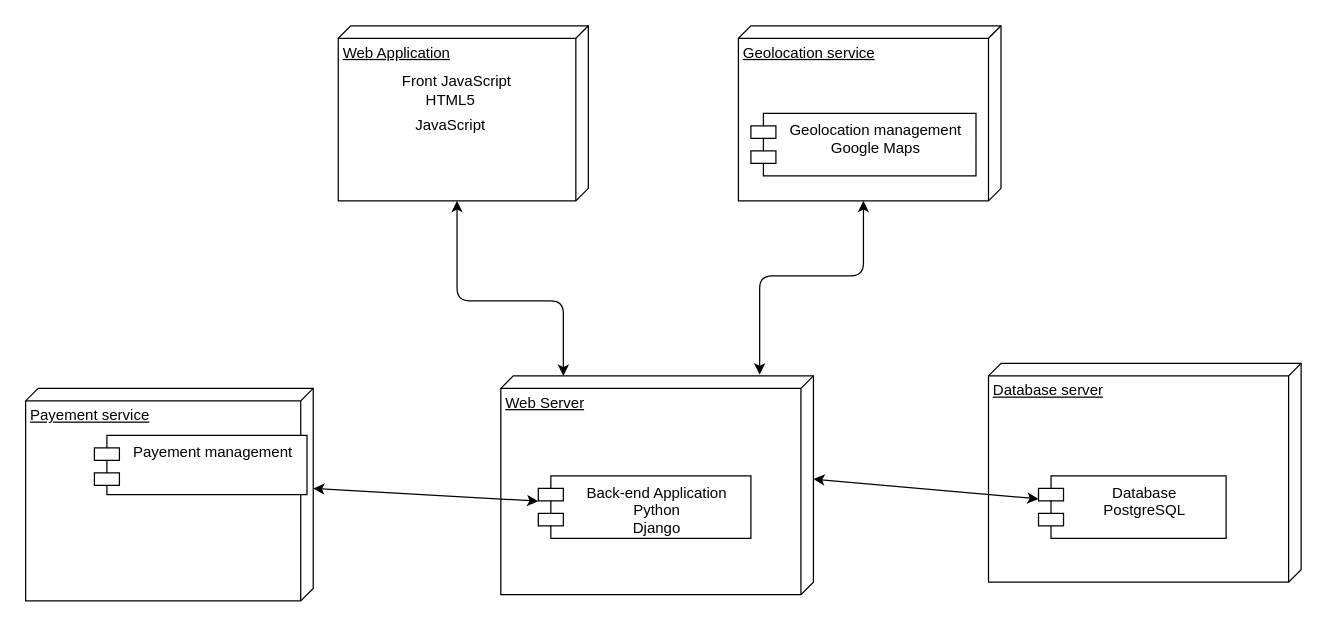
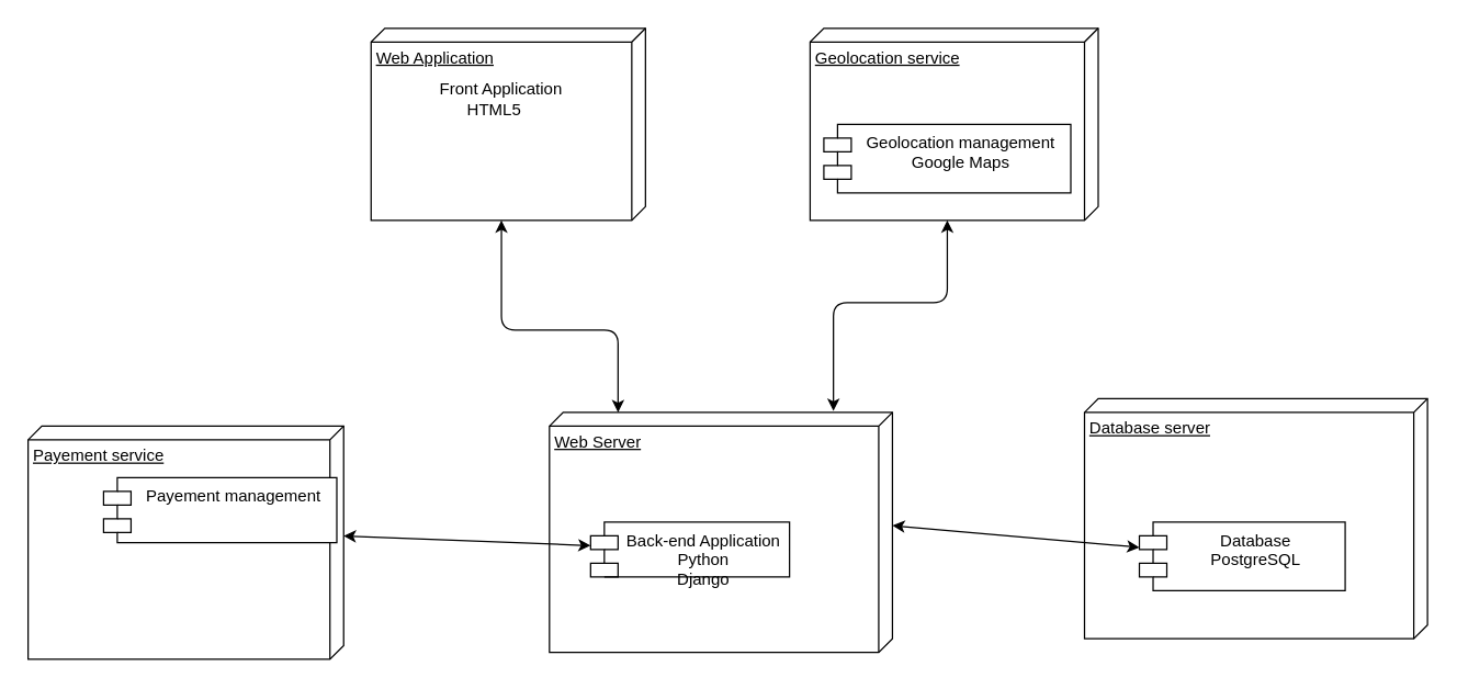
  <mxCell id="0" />
  <mxCell id="1" parent="0" />
  <mxCell id="2" value="Web Server" style="verticalAlign=top;align=left;spacingTop=8;spacingLeft=2;spacingRight=12;shape=cube;size=10;direction=south;fontStyle=4;html=1;" vertex="1" parent="1"><mxGeometry x="400" y="300" width="250" height="175" as="geometry" /></mxCell>
  <mxCell id="3" value="Database server " style="verticalAlign=top;align=left;spacingTop=8;spacingLeft=2;spacingRight=12;shape=cube;size=10;direction=south;fontStyle=4;html=1;" vertex="1" parent="1"><mxGeometry x="790" y="290" width="250" height="175" as="geometry" /></mxCell>
- <mxCell id="4" value="Back-end Application&#10;Python&#10;Django&#10;" style="shape=module;align=left;spacingLeft=20;align=center;verticalAlign=top;" vertex="1" parent="1"><mxGeometry x="430" y="380" width="170" height="50" as="geometry" /></mxCell>
+ <mxCell id="4" value="Back-end Application&#10;Python&#10;Django&#10;" style="shape=module;align=left;spacingLeft=20;align=center;verticalAlign=top;" vertex="1" parent="1"><mxGeometry x="430" y="380" width="145" height="40" as="geometry" /></mxCell>
  <mxCell id="5" value="Database&#10;PostgreSQL&#10;" style="shape=module;align=left;spacingLeft=20;align=center;verticalAlign=top;" vertex="1" parent="1"><mxGeometry x="830" y="380" width="150" height="50" as="geometry" /></mxCell>
  <mxCell id="6" value="Geolocation service" style="verticalAlign=top;align=left;spacingTop=8;spacingLeft=2;spacingRight=12;shape=cube;size=10;direction=south;fontStyle=4;html=1;" vertex="1" parent="1"><mxGeometry x="590" y="20" width="210" height="140" as="geometry" /></mxCell>
  <mxCell id="7" value="Web Application" style="verticalAlign=top;align=left;spacingTop=8;spacingLeft=2;spacingRight=12;shape=cube;size=10;direction=south;fontStyle=4;html=1;" vertex="1" parent="1"><mxGeometry x="270" y="20" width="200" height="140" as="geometry" /></mxCell>
  <mxCell id="8" value="Payement service" style="verticalAlign=top;align=left;spacingTop=8;spacingLeft=2;spacingRight=12;shape=cube;size=10;direction=south;fontStyle=4;html=1;" vertex="1" parent="1"><mxGeometry x="20" y="310" width="230" height="170" as="geometry" /></mxCell>
- <mxCell id="9" value="Front JavaScript" style="text;html=1;strokeColor=none;fillColor=none;align=center;verticalAlign=middle;whiteSpace=wrap;rounded=0;" vertex="1" parent="1"><mxGeometry x="300" y="50" width="130" height="30" as="geometry" /></mxCell>
+ <mxCell id="9" value="Front Application" style="text;html=1;strokeColor=none;fillColor=none;align=center;verticalAlign=middle;whiteSpace=wrap;rounded=0;" vertex="1" parent="1"><mxGeometry x="300" y="50" width="130" height="30" as="geometry" /></mxCell>
  <mxCell id="10" value="HTML5" style="text;html=1;strokeColor=none;fillColor=none;align=center;verticalAlign=middle;whiteSpace=wrap;rounded=0;" vertex="1" parent="1"><mxGeometry x="340" y="70" width="40" height="20" as="geometry" /></mxCell>
- <mxCell id="11" value="JavaScript" style="text;html=1;strokeColor=none;fillColor=none;align=center;verticalAlign=middle;whiteSpace=wrap;rounded=0;" vertex="1" parent="1"><mxGeometry x="340" y="90" width="40" height="20" as="geometry" /></mxCell>
  <mxCell id="12" value="Payement management" style="shape=module;align=left;spacingLeft=20;align=center;verticalAlign=top;" vertex="1" parent="1"><mxGeometry x="75" y="347.5" width="170" height="47.5" as="geometry" /></mxCell>
  <mxCell id="13" value="" style="endArrow=classic;startArrow=classic;html=1;exitX=0;exitY=0;exitDx=80;exitDy=0;exitPerimeter=0;" edge="1" parent="1" source="8" target="4"><mxGeometry width="50" height="50" relative="1" as="geometry"><mxPoint x="640" y="360" as="sourcePoint" /><mxPoint x="690" y="310" as="targetPoint" /></mxGeometry></mxCell>
  <mxCell id="14" value="" style="endArrow=classic;startArrow=classic;html=1;exitX=0;exitY=0;exitDx=82.5;exitDy=0;exitPerimeter=0;" edge="1" parent="1" source="2" target="5"><mxGeometry width="50" height="50" relative="1" as="geometry"><mxPoint x="640" y="360" as="sourcePoint" /><mxPoint x="690" y="310" as="targetPoint" /></mxGeometry></mxCell>
  <mxCell id="15" value="" style="endArrow=classic;startArrow=classic;html=1;exitX=0;exitY=0;exitDx=140;exitDy=105;exitPerimeter=0;entryX=0;entryY=0.8;entryDx=0;entryDy=0;entryPerimeter=0;" edge="1" parent="1" source="7" target="2"><mxGeometry width="50" height="50" relative="1" as="geometry"><mxPoint x="640" y="360" as="sourcePoint" /><mxPoint x="690" y="310" as="targetPoint" /><Array as="points"><mxPoint x="365" y="240" /><mxPoint x="450" y="240" /></Array></mxGeometry></mxCell>
  <mxCell id="16" value="" style="endArrow=classic;startArrow=classic;html=1;entryX=0;entryY=0;entryDx=140;entryDy=110;entryPerimeter=0;exitX=-0.006;exitY=0.172;exitDx=0;exitDy=0;exitPerimeter=0;" edge="1" parent="1" source="2" target="6"><mxGeometry width="50" height="50" relative="1" as="geometry"><mxPoint x="640" y="360" as="sourcePoint" /><mxPoint x="690" y="310" as="targetPoint" /><Array as="points"><mxPoint x="607" y="220" /><mxPoint x="690" y="220" /></Array></mxGeometry></mxCell>
  <mxCell id="17" value="Geolocation management&#10;Google Maps&#10;" style="shape=module;align=left;spacingLeft=20;align=center;verticalAlign=top;" vertex="1" parent="1"><mxGeometry x="600" y="90" width="180" height="50" as="geometry" /></mxCell>
